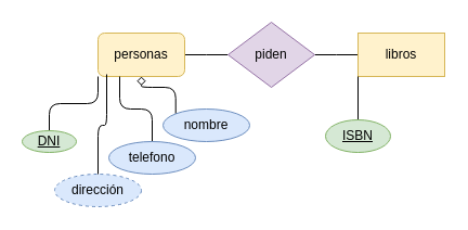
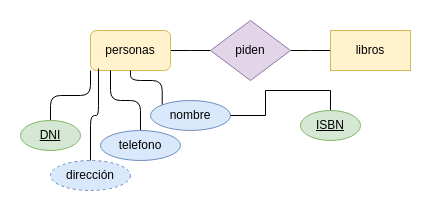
  <mxCell id="0" />
  <mxCell id="1" parent="0" />
  <mxCell id="2" style="edgeStyle=orthogonalEdgeStyle;rounded=0;orthogonalLoop=1;jettySize=auto;html=1;exitX=1;exitY=0.5;exitDx=0;exitDy=0;endArrow=none;endFill=0;" edge="1" parent="1" source="4"><mxGeometry relative="1" as="geometry"><mxPoint x="210" y="50" as="targetPoint" /></mxGeometry></mxCell>
  <mxCell id="3" style="edgeStyle=orthogonalEdgeStyle;rounded=1;orthogonalLoop=1;jettySize=auto;html=1;exitX=0;exitY=1;exitDx=0;exitDy=0;entryX=0.5;entryY=0;entryDx=0;entryDy=0;endArrow=none;endFill=0;" edge="1" parent="1" source="4" target="8"><mxGeometry relative="1" as="geometry" /></mxCell>
  <mxCell id="4" value="&lt;div&gt;personas&lt;/div&gt;" style="whiteSpace=wrap;html=1;fillColor=#fff2cc;strokeColor=#d6b656;rounded=1;" vertex="1" parent="1"><mxGeometry x="90" y="30" width="80" height="40" as="geometry" /></mxCell>
  <mxCell id="5" style="edgeStyle=orthogonalEdgeStyle;rounded=0;orthogonalLoop=1;jettySize=auto;html=1;exitX=0;exitY=0.5;exitDx=0;exitDy=0;endArrow=none;endFill=0;" edge="1" parent="1" source="6"><mxGeometry relative="1" as="geometry"><mxPoint x="290" y="50" as="targetPoint" /></mxGeometry></mxCell>
  <mxCell id="6" value="libros" style="whiteSpace=wrap;html=1;fillColor=#fff2cc;strokeColor=#d6b656;" vertex="1" parent="1"><mxGeometry x="330" y="30" width="80" height="40" as="geometry" /></mxCell>
  <mxCell id="7" value="piden" style="rhombus;whiteSpace=wrap;html=1;fillColor=#e1d5e7;strokeColor=#9673a6;" vertex="1" parent="1"><mxGeometry x="210" y="20" width="80" height="60" as="geometry" /></mxCell>
- <mxCell id="8" value="&lt;u&gt;DNI&lt;/u&gt;" style="ellipse;whiteSpace=wrap;html=1;fillColor=#d5e8d4;strokeColor=#82b366;" vertex="1" parent="1"><mxGeometry x="20" y="120" width="50" height="20" as="geometry" /></mxCell>
+ <mxCell id="8" value="&lt;u&gt;DNI&lt;/u&gt;" style="ellipse;whiteSpace=wrap;html=1;fillColor=#d5e8d4;strokeColor=#82b366;" vertex="1" parent="1"><mxGeometry x="20" y="120" width="60" height="30" as="geometry" /></mxCell>
  <mxCell id="9" value="dirección" style="ellipse;whiteSpace=wrap;html=1;fillColor=#dae8fc;strokeColor=#6c8ebf;dashed=1;" vertex="1" parent="1"><mxGeometry x="50" y="160" width="80" height="30" as="geometry" /></mxCell>
  <mxCell id="10" style="edgeStyle=orthogonalEdgeStyle;rounded=1;orthogonalLoop=1;jettySize=auto;html=1;exitX=0.5;exitY=0;exitDx=0;exitDy=0;entryX=0.1;entryY=0.95;entryDx=0;entryDy=0;entryPerimeter=0;endArrow=none;endFill=0;" edge="1" parent="1" source="9" target="4"><mxGeometry relative="1" as="geometry" /></mxCell>
  <mxCell id="11" style="edgeStyle=orthogonalEdgeStyle;rounded=1;orthogonalLoop=1;jettySize=auto;html=1;exitX=0.5;exitY=0;exitDx=0;exitDy=0;entryX=0.25;entryY=1;entryDx=0;entryDy=0;endArrow=none;endFill=0;" edge="1" parent="1" source="12" target="4"><mxGeometry relative="1" as="geometry" /></mxCell>
  <mxCell id="12" value="telefono" style="ellipse;whiteSpace=wrap;html=1;fillColor=#dae8fc;strokeColor=#6c8ebf;" vertex="1" parent="1"><mxGeometry x="100" y="130" width="80" height="30" as="geometry" /></mxCell>
- <mxCell id="13" style="edgeStyle=orthogonalEdgeStyle;orthogonalLoop=1;jettySize=auto;html=1;exitX=0;exitY=0;exitDx=0;exitDy=0;entryX=0.5;entryY=1;entryDx=0;entryDy=0;endArrow=diamond;endFill=0;rounded=1;" edge="1" parent="1" source="14" target="4"><mxGeometry relative="1" as="geometry" /></mxCell>
+ <mxCell id="13" style="edgeStyle=orthogonalEdgeStyle;orthogonalLoop=1;jettySize=auto;html=1;exitX=0;exitY=0;exitDx=0;exitDy=0;entryX=0.5;entryY=1;entryDx=0;entryDy=0;endArrow=none;endFill=0;rounded=1;" edge="1" parent="1" source="14" target="4"><mxGeometry relative="1" as="geometry" /></mxCell>
  <mxCell id="14" value="nombre" style="ellipse;whiteSpace=wrap;html=1;fillColor=#dae8fc;strokeColor=#6c8ebf;" vertex="1" parent="1"><mxGeometry x="150" y="100" width="80" height="30" as="geometry" /></mxCell>
- <mxCell id="15" style="edgeStyle=orthogonalEdgeStyle;rounded=0;orthogonalLoop=1;jettySize=auto;html=1;exitX=0.5;exitY=0;exitDx=0;exitDy=0;entryX=0;entryY=1;entryDx=0;entryDy=0;endArrow=none;endFill=0;" edge="1" parent="1" source="16" target="6"><mxGeometry relative="1" as="geometry" /></mxCell>
+ <mxCell id="15" style="edgeStyle=orthogonalEdgeStyle;rounded=0;orthogonalLoop=1;jettySize=auto;html=1;exitX=0.5;exitY=0;exitDx=0;exitDy=0;endArrow=none;endFill=0;" edge="1" parent="1" source="16" target="14"><mxGeometry relative="1" as="geometry" /></mxCell>
  <mxCell id="16" value="&lt;u&gt;ISBN&lt;/u&gt;" style="ellipse;whiteSpace=wrap;html=1;fillColor=#d5e8d4;strokeColor=#82b366;" vertex="1" parent="1"><mxGeometry x="300" y="110" width="60" height="30" as="geometry" /></mxCell>
